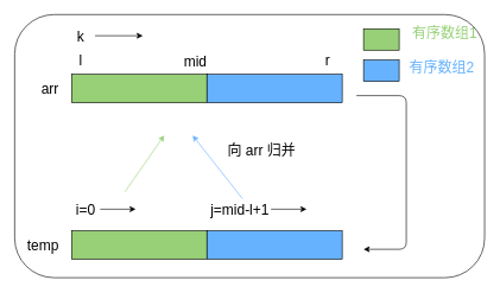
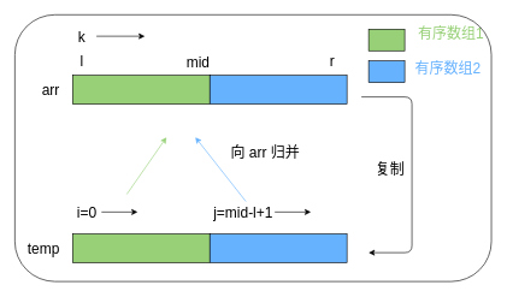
  <mxCell id="0" />
  <mxCell id="1" parent="0" />
  <mxCell id="2" value="" style="rounded=0;whiteSpace=wrap;html=1;fillColor=#97D077;" vertex="1" parent="1"><mxGeometry x="100" y="104" width="190" height="40" as="geometry" /></mxCell>
  <mxCell id="3" value="" style="rounded=0;whiteSpace=wrap;html=1;fillColor=#66B2FF;" vertex="1" parent="1"><mxGeometry x="290" y="104" width="190" height="40" as="geometry" /></mxCell>
  <mxCell id="4" value="" style="rounded=0;whiteSpace=wrap;html=1;fillColor=#97D077;" vertex="1" parent="1"><mxGeometry x="100" y="324" width="190" height="40" as="geometry" /></mxCell>
  <mxCell id="5" value="" style="rounded=0;whiteSpace=wrap;html=1;fillColor=#66B2FF;" vertex="1" parent="1"><mxGeometry x="290" y="324" width="190" height="40" as="geometry" /></mxCell>
  <mxCell id="6" value="" style="endArrow=classic;html=1;" edge="1" parent="1"><mxGeometry width="50" height="50" relative="1" as="geometry"><mxPoint x="500" y="134" as="sourcePoint" /><mxPoint x="510" y="350" as="targetPoint" /><Array as="points"><mxPoint x="570" y="134" /><mxPoint x="570" y="350" /></Array></mxGeometry></mxCell>
+ <mxCell id="7" value="&lt;font style=&quot;font-size: 20px&quot;&gt;复制&lt;/font&gt;" style="text;html=1;strokeColor=none;fillColor=none;align=center;verticalAlign=middle;whiteSpace=wrap;rounded=0;" vertex="1" parent="1"><mxGeometry x="510" y="224" width="60" height="20" as="geometry" /></mxCell>
  <mxCell id="8" value="&lt;font style=&quot;font-size: 20px&quot;&gt;l&lt;/font&gt;" style="text;html=1;strokeColor=none;fillColor=none;align=center;verticalAlign=middle;whiteSpace=wrap;rounded=0;" vertex="1" parent="1"><mxGeometry x="93" y="74" width="40" height="20" as="geometry" /></mxCell>
  <mxCell id="9" value="&lt;font style=&quot;font-size: 20px&quot;&gt;r&lt;/font&gt;" style="text;html=1;strokeColor=none;fillColor=none;align=center;verticalAlign=middle;whiteSpace=wrap;rounded=0;" vertex="1" parent="1"><mxGeometry x="440" y="74" width="40" height="20" as="geometry" /></mxCell>
  <mxCell id="10" value="&lt;span style=&quot;font-size: 20px&quot;&gt;i=0&lt;/span&gt;" style="text;html=1;strokeColor=none;fillColor=none;align=center;verticalAlign=middle;whiteSpace=wrap;rounded=0;" vertex="1" parent="1"><mxGeometry x="100" y="284" width="40" height="20" as="geometry" /></mxCell>
  <mxCell id="11" value="&lt;font style=&quot;font-size: 20px&quot;&gt;mid&lt;/font&gt;" style="text;html=1;strokeColor=none;fillColor=none;align=center;verticalAlign=middle;whiteSpace=wrap;rounded=0;" vertex="1" parent="1"><mxGeometry x="254" y="75" width="40" height="20" as="geometry" /></mxCell>
  <mxCell id="12" value="&lt;span style=&quot;font-size: 20px&quot;&gt;j=mid-l+1&lt;/span&gt;" style="text;html=1;strokeColor=none;fillColor=none;align=center;verticalAlign=middle;whiteSpace=wrap;rounded=0;" vertex="1" parent="1"><mxGeometry x="279" y="284" width="115" height="20" as="geometry" /></mxCell>
  <mxCell id="13" value="&lt;font style=&quot;font-size: 20px&quot;&gt;k&lt;/font&gt;" style="text;html=1;strokeColor=none;fillColor=none;align=center;verticalAlign=middle;whiteSpace=wrap;rounded=0;" vertex="1" parent="1"><mxGeometry x="93" y="40" width="40" height="20" as="geometry" /></mxCell>
  <mxCell id="14" value="" style="endArrow=classic;html=1;" edge="1" parent="1"><mxGeometry width="50" height="50" relative="1" as="geometry"><mxPoint x="133" y="49.76" as="sourcePoint" /><mxPoint x="200" y="49.76" as="targetPoint" /></mxGeometry></mxCell>
  <mxCell id="15" value="" style="endArrow=classic;html=1;" edge="1" parent="1"><mxGeometry width="50" height="50" relative="1" as="geometry"><mxPoint x="140" y="293.66" as="sourcePoint" /><mxPoint x="190" y="293.66" as="targetPoint" /></mxGeometry></mxCell>
  <mxCell id="16" value="" style="endArrow=classic;html=1;" edge="1" parent="1"><mxGeometry width="50" height="50" relative="1" as="geometry"><mxPoint x="380" y="293.66" as="sourcePoint" /><mxPoint x="430" y="293.66" as="targetPoint" /></mxGeometry></mxCell>
  <mxCell id="17" value="" style="endArrow=classic;html=1;strokeColor=#97D077;" edge="1" parent="1"><mxGeometry width="50" height="50" relative="1" as="geometry"><mxPoint x="175" y="269" as="sourcePoint" /><mxPoint x="230" y="190" as="targetPoint" /></mxGeometry></mxCell>
  <mxCell id="18" value="" style="endArrow=classic;html=1;fillColor=#66B2FF;strokeColor=#66B2FF;" edge="1" parent="1"><mxGeometry width="50" height="50" relative="1" as="geometry"><mxPoint x="340" y="279" as="sourcePoint" /><mxPoint x="270" y="190" as="targetPoint" /></mxGeometry></mxCell>
  <mxCell id="19" value="&lt;font style=&quot;font-size: 20px&quot;&gt;temp&lt;/font&gt;" style="text;html=1;strokeColor=none;fillColor=none;align=center;verticalAlign=middle;whiteSpace=wrap;rounded=0;" vertex="1" parent="1"><mxGeometry x="40" y="334" width="40" height="20" as="geometry" /></mxCell>
  <mxCell id="20" value="&lt;font style=&quot;font-size: 20px&quot;&gt;arr&lt;/font&gt;" style="text;html=1;strokeColor=none;fillColor=none;align=center;verticalAlign=middle;whiteSpace=wrap;rounded=0;" vertex="1" parent="1"><mxGeometry x="50" y="114" width="40" height="20" as="geometry" /></mxCell>
  <mxCell id="21" value="&lt;font style=&quot;font-size: 20px&quot;&gt;向 arr 归并&lt;/font&gt;" style="text;html=1;strokeColor=none;fillColor=none;align=center;verticalAlign=middle;whiteSpace=wrap;rounded=0;" vertex="1" parent="1"><mxGeometry x="314" y="200" width="106" height="20" as="geometry" /></mxCell>
  <mxCell id="22" value="" style="rounded=0;whiteSpace=wrap;html=1;fillColor=#97D077;" vertex="1" parent="1"><mxGeometry x="510" y="40" width="50" height="30" as="geometry" /></mxCell>
  <mxCell id="23" value="" style="rounded=0;whiteSpace=wrap;html=1;fillColor=#66B2FF;" vertex="1" parent="1"><mxGeometry x="510" y="84" width="50" height="30" as="geometry" /></mxCell>
  <mxCell id="24" value="&lt;font style=&quot;font-size: 20px&quot; color=&quot;#97d077&quot;&gt;有序数组1&amp;nbsp;&lt;/font&gt;" style="text;html=1;strokeColor=none;fillColor=none;align=center;verticalAlign=middle;whiteSpace=wrap;rounded=0;" vertex="1" parent="1"><mxGeometry x="577" y="35" width="100" height="20" as="geometry" /></mxCell>
  <mxCell id="25" value="&lt;font style=&quot;font-size: 20px&quot; color=&quot;#66b2ff&quot;&gt;有序数组2&lt;/font&gt;" style="text;html=1;strokeColor=none;fillColor=none;align=center;verticalAlign=middle;whiteSpace=wrap;rounded=0;" vertex="1" parent="1"><mxGeometry x="560" y="84" width="120" height="20" as="geometry" /></mxCell>
  <mxCell id="26" value="" style="rounded=1;whiteSpace=wrap;html=1;fillColor=none;" vertex="1" parent="1"><mxGeometry x="20" y="20" width="660" height="370" as="geometry" /></mxCell>
